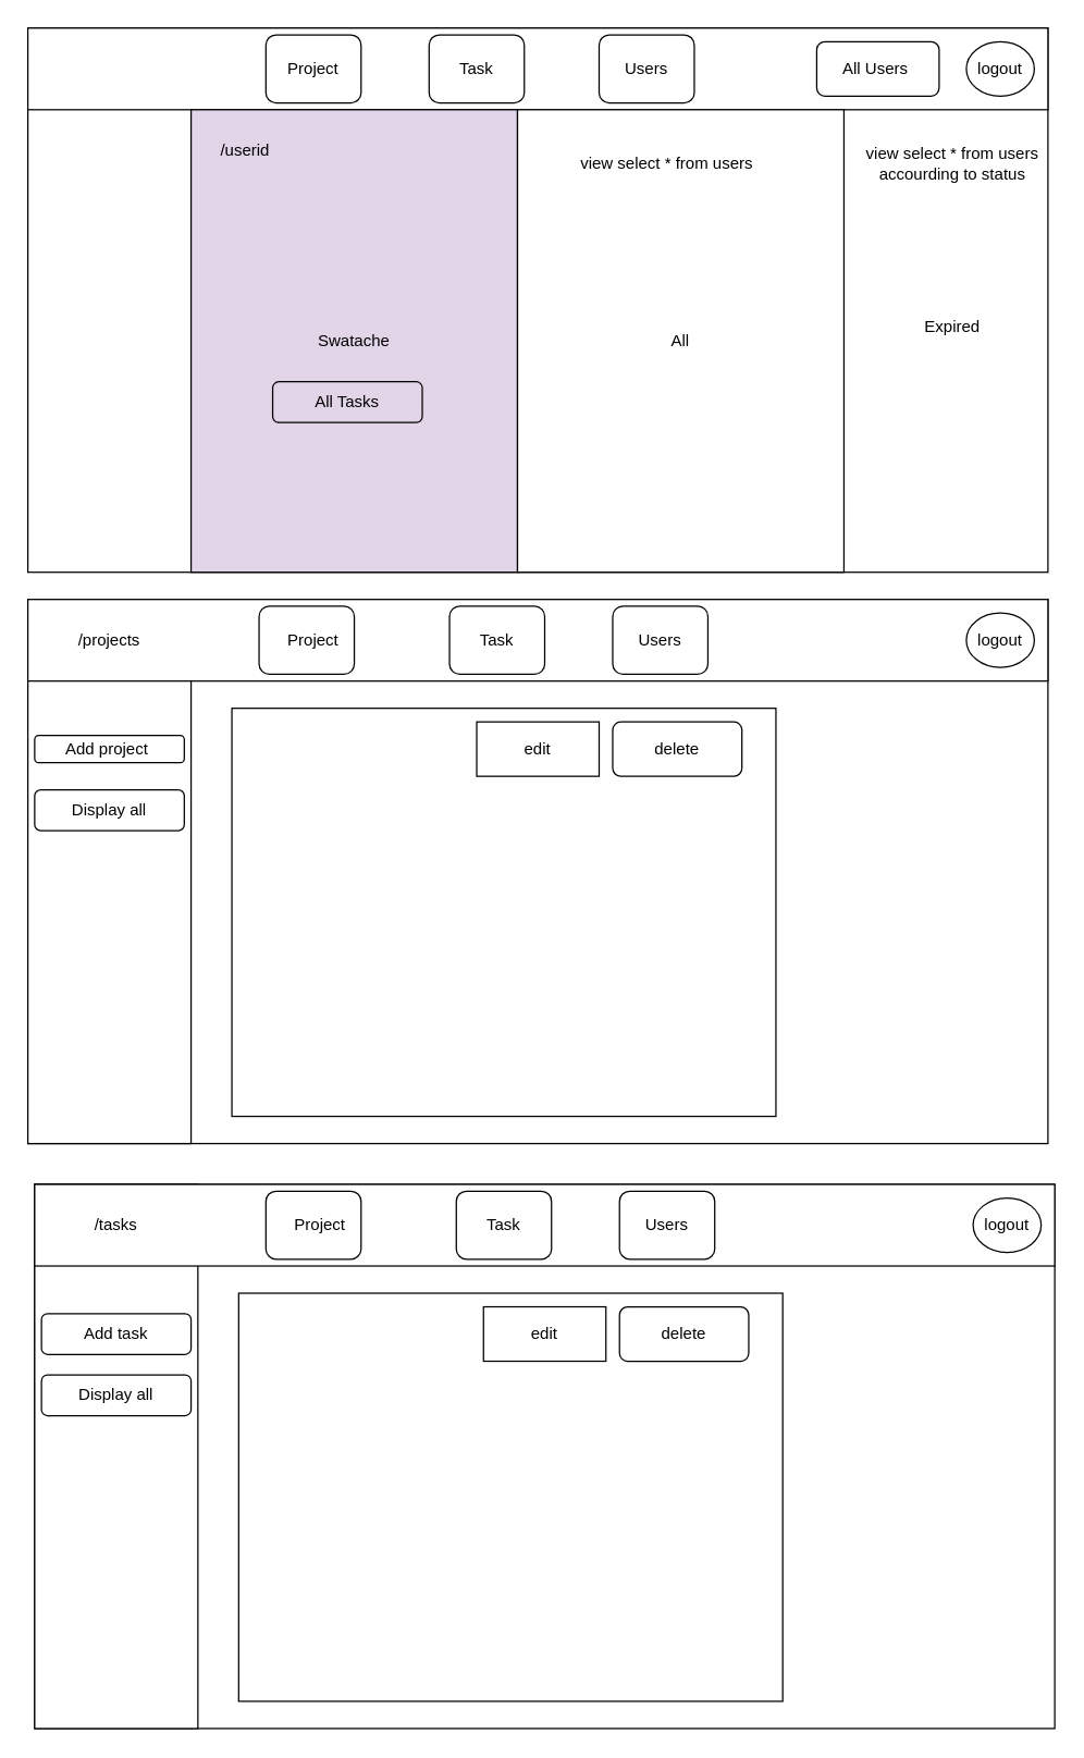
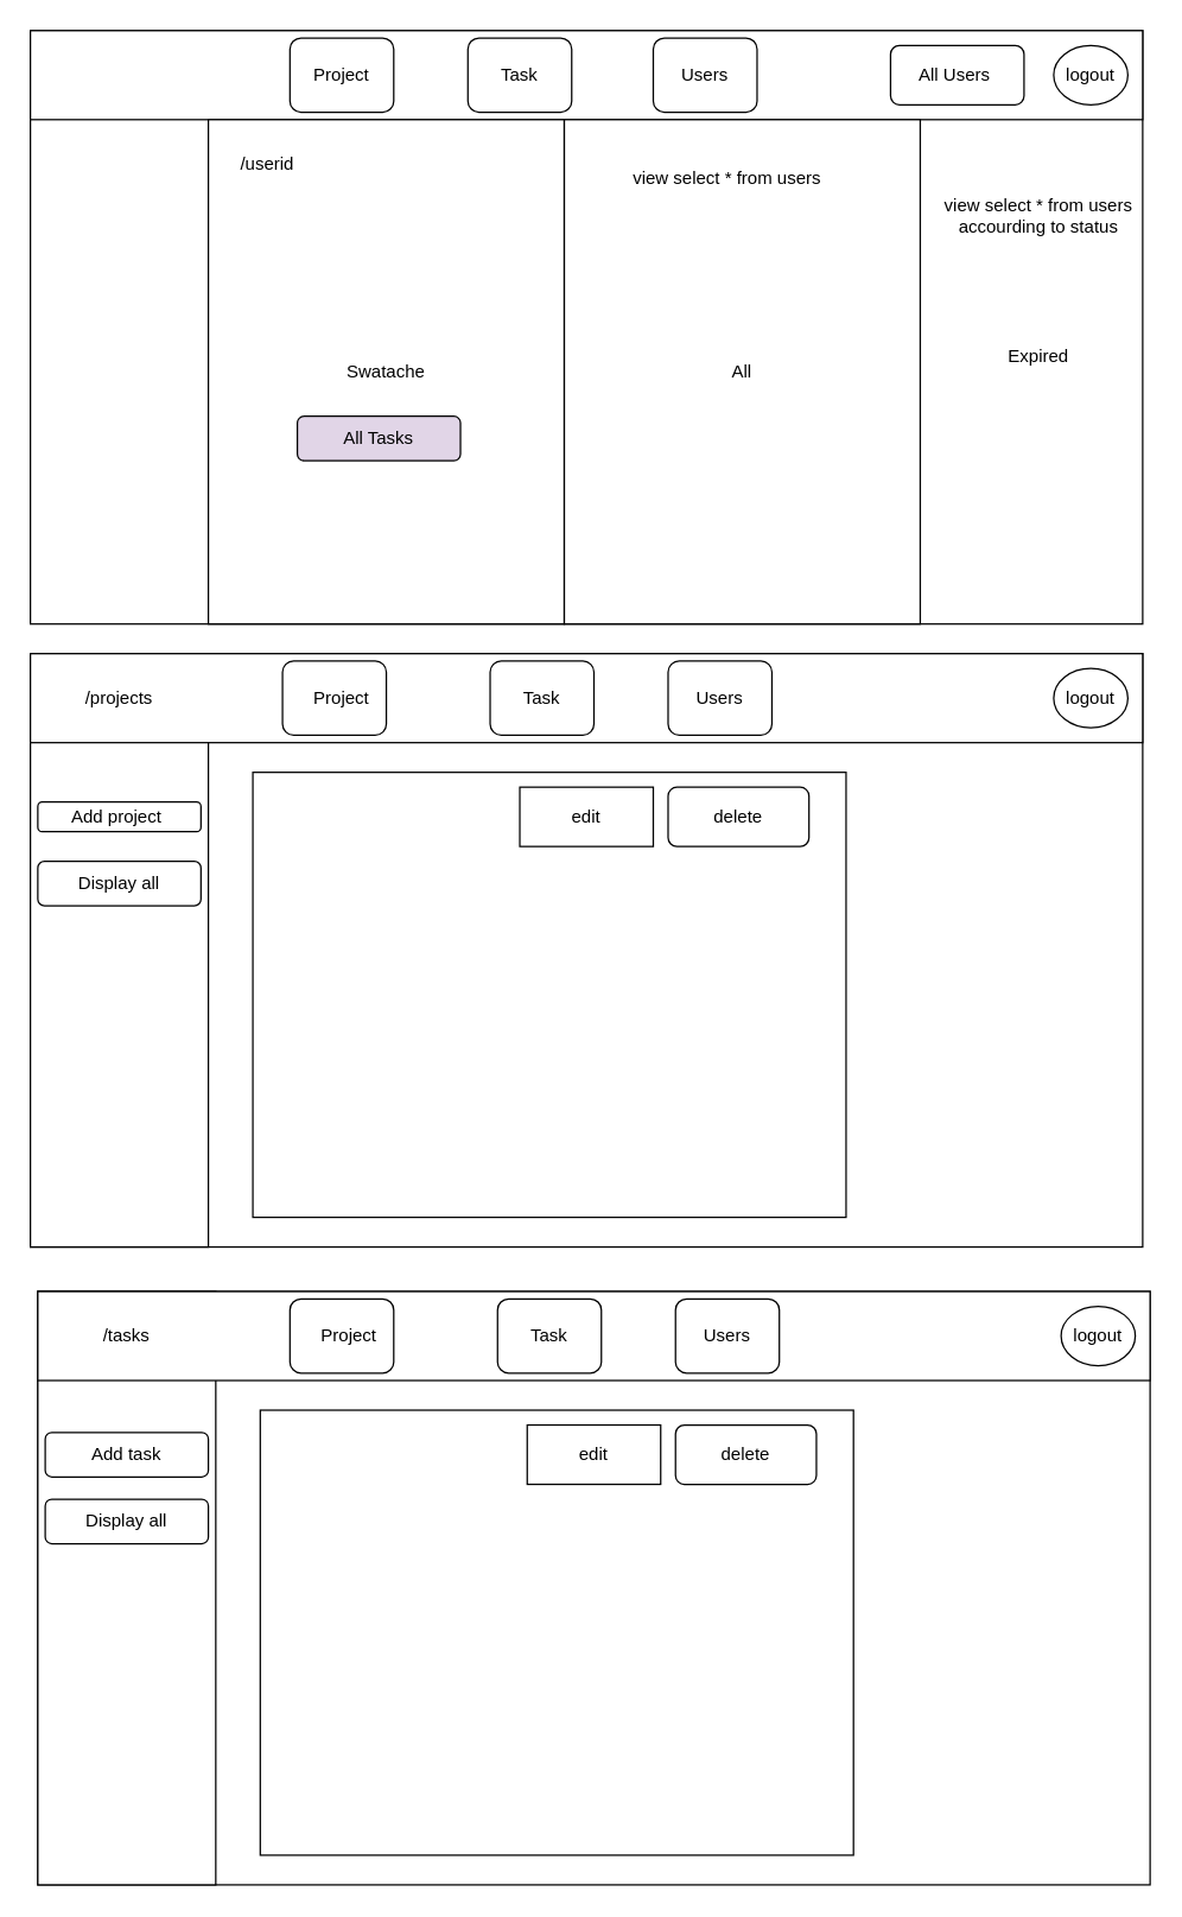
  <mxCell id="0" />
  <mxCell id="1" parent="0" />
  <mxCell id="2" value="" style="rounded=0;whiteSpace=wrap;html=1;" vertex="1" parent="1"><mxGeometry x="20" y="20" width="750" height="400" as="geometry" /></mxCell>
  <mxCell id="3" value="" style="rounded=0;whiteSpace=wrap;html=1;" vertex="1" parent="1"><mxGeometry x="20" y="20" width="750" height="60" as="geometry" /></mxCell>
  <mxCell id="4" value="" style="rounded=1;whiteSpace=wrap;html=1;" vertex="1" parent="1"><mxGeometry x="195" y="25" width="70" height="50" as="geometry" /></mxCell>
  <mxCell id="5" value="Project" style="text;html=1;strokeColor=none;fillColor=none;align=center;verticalAlign=middle;whiteSpace=wrap;rounded=0;" vertex="1" parent="1"><mxGeometry x="210" y="40" width="40" height="20" as="geometry" /></mxCell>
  <mxCell id="6" value="" style="rounded=1;whiteSpace=wrap;html=1;" vertex="1" parent="1"><mxGeometry x="315" y="25" width="70" height="50" as="geometry" /></mxCell>
  <mxCell id="7" value="Task" style="text;html=1;strokeColor=none;fillColor=none;align=center;verticalAlign=middle;whiteSpace=wrap;rounded=0;" vertex="1" parent="1"><mxGeometry x="330" y="40" width="40" height="20" as="geometry" /></mxCell>
  <mxCell id="8" value="Users" style="rounded=1;whiteSpace=wrap;html=1;" vertex="1" parent="1"><mxGeometry x="440" y="25" width="70" height="50" as="geometry" /></mxCell>
  <mxCell id="9" value="logout" style="ellipse;whiteSpace=wrap;html=1;" vertex="1" parent="1"><mxGeometry x="710" y="30" width="50" height="40" as="geometry" /></mxCell>
  <mxCell id="10" value="All Users&amp;nbsp;" style="rounded=1;whiteSpace=wrap;html=1;" vertex="1" parent="1"><mxGeometry x="600" y="30" width="90" height="40" as="geometry" /></mxCell>
- <mxCell id="11" value="Swatache" style="rounded=0;whiteSpace=wrap;html=1;fillColor=#e1d5e7;" vertex="1" parent="1"><mxGeometry x="140" y="80" width="240" height="340" as="geometry" /></mxCell>
+ <mxCell id="11" value="Swatache" style="rounded=0;whiteSpace=wrap;html=1;" vertex="1" parent="1"><mxGeometry x="140" y="80" width="240" height="340" as="geometry" /></mxCell>
  <mxCell id="12" value="All" style="rounded=0;whiteSpace=wrap;html=1;" vertex="1" parent="1"><mxGeometry x="380" y="80" width="240" height="340" as="geometry" /></mxCell>
  <mxCell id="13" value="Expired" style="text;html=1;strokeColor=none;fillColor=none;align=center;verticalAlign=middle;whiteSpace=wrap;rounded=0;" vertex="1" parent="1"><mxGeometry x="680" y="230" width="40" height="20" as="geometry" /></mxCell>
  <mxCell id="14" value="" style="rounded=0;whiteSpace=wrap;html=1;" vertex="1" parent="1"><mxGeometry x="20" y="440" width="750" height="400" as="geometry" /></mxCell>
  <mxCell id="15" value="" style="rounded=0;whiteSpace=wrap;html=1;" vertex="1" parent="1"><mxGeometry x="20" y="440" width="120" height="400" as="geometry" /></mxCell>
  <mxCell id="16" value="" style="rounded=0;whiteSpace=wrap;html=1;" vertex="1" parent="1"><mxGeometry x="20" y="440" width="750" height="60" as="geometry" /></mxCell>
  <mxCell id="17" value="" style="rounded=1;whiteSpace=wrap;html=1;" vertex="1" parent="1"><mxGeometry x="190" y="445" width="70" height="50" as="geometry" /></mxCell>
  <mxCell id="18" value="Project" style="text;html=1;strokeColor=none;fillColor=none;align=center;verticalAlign=middle;whiteSpace=wrap;rounded=0;" vertex="1" parent="1"><mxGeometry x="210" y="460" width="40" height="20" as="geometry" /></mxCell>
  <mxCell id="19" value="" style="rounded=1;whiteSpace=wrap;html=1;" vertex="1" parent="1"><mxGeometry x="330" y="445" width="70" height="50" as="geometry" /></mxCell>
  <mxCell id="20" value="Task" style="text;html=1;strokeColor=none;fillColor=none;align=center;verticalAlign=middle;whiteSpace=wrap;rounded=0;" vertex="1" parent="1"><mxGeometry x="345" y="460" width="40" height="20" as="geometry" /></mxCell>
  <mxCell id="21" value="Users" style="rounded=1;whiteSpace=wrap;html=1;" vertex="1" parent="1"><mxGeometry x="450" y="445" width="70" height="50" as="geometry" /></mxCell>
  <mxCell id="22" value="logout" style="ellipse;whiteSpace=wrap;html=1;" vertex="1" parent="1"><mxGeometry x="710" y="450" width="50" height="40" as="geometry" /></mxCell>
  <mxCell id="23" value="Add project&amp;nbsp;" style="rounded=1;whiteSpace=wrap;html=1;" vertex="1" parent="1"><mxGeometry x="25" y="540" width="110" height="20" as="geometry" /></mxCell>
  <mxCell id="24" value="All Tasks" style="rounded=1;whiteSpace=wrap;html=1;fillColor=#e1d5e7;" vertex="1" parent="1"><mxGeometry x="200" y="280" width="110" height="30" as="geometry" /></mxCell>
  <mxCell id="25" value="/projects" style="text;html=1;strokeColor=none;fillColor=none;align=center;verticalAlign=middle;whiteSpace=wrap;rounded=0;" vertex="1" parent="1"><mxGeometry x="60" y="460" width="40" height="20" as="geometry" /></mxCell>
  <mxCell id="26" value="Display all" style="rounded=1;whiteSpace=wrap;html=1;" vertex="1" parent="1"><mxGeometry x="25" y="580" width="110" height="30" as="geometry" /></mxCell>
  <mxCell id="27" value="" style="rounded=0;whiteSpace=wrap;html=1;" vertex="1" parent="1"><mxGeometry x="170" y="520" width="400" height="300" as="geometry" /></mxCell>
  <mxCell id="28" value="delete" style="rounded=1;whiteSpace=wrap;html=1;" vertex="1" parent="1"><mxGeometry x="450" y="530" width="95" height="40" as="geometry" /></mxCell>
  <mxCell id="29" value="edit" style="rounded=0;whiteSpace=wrap;html=1;" vertex="1" parent="1"><mxGeometry x="350" y="530" width="90" height="40" as="geometry" /></mxCell>
  <mxCell id="30" value="" style="rounded=0;whiteSpace=wrap;html=1;" vertex="1" parent="1"><mxGeometry x="25" y="870" width="750" height="400" as="geometry" /></mxCell>
  <mxCell id="31" value="" style="rounded=0;whiteSpace=wrap;html=1;" vertex="1" parent="1"><mxGeometry x="25" y="870" width="120" height="400" as="geometry" /></mxCell>
  <mxCell id="32" value="" style="rounded=0;whiteSpace=wrap;html=1;" vertex="1" parent="1"><mxGeometry x="25" y="870" width="750" height="60" as="geometry" /></mxCell>
  <mxCell id="33" value="" style="rounded=1;whiteSpace=wrap;html=1;" vertex="1" parent="1"><mxGeometry x="195" y="875" width="70" height="50" as="geometry" /></mxCell>
  <mxCell id="34" value="Project" style="text;html=1;strokeColor=none;fillColor=none;align=center;verticalAlign=middle;whiteSpace=wrap;rounded=0;" vertex="1" parent="1"><mxGeometry x="215" y="890" width="40" height="20" as="geometry" /></mxCell>
  <mxCell id="35" value="" style="rounded=1;whiteSpace=wrap;html=1;" vertex="1" parent="1"><mxGeometry x="335" y="875" width="70" height="50" as="geometry" /></mxCell>
  <mxCell id="36" value="Task" style="text;html=1;strokeColor=none;fillColor=none;align=center;verticalAlign=middle;whiteSpace=wrap;rounded=0;" vertex="1" parent="1"><mxGeometry x="350" y="890" width="40" height="20" as="geometry" /></mxCell>
  <mxCell id="37" value="Users" style="rounded=1;whiteSpace=wrap;html=1;" vertex="1" parent="1"><mxGeometry x="455" y="875" width="70" height="50" as="geometry" /></mxCell>
  <mxCell id="38" value="logout" style="ellipse;whiteSpace=wrap;html=1;" vertex="1" parent="1"><mxGeometry x="715" y="880" width="50" height="40" as="geometry" /></mxCell>
  <mxCell id="39" value="Add task" style="rounded=1;whiteSpace=wrap;html=1;" vertex="1" parent="1"><mxGeometry x="30" y="965" width="110" height="30" as="geometry" /></mxCell>
  <mxCell id="40" value="/tasks" style="text;html=1;strokeColor=none;fillColor=none;align=center;verticalAlign=middle;whiteSpace=wrap;rounded=0;" vertex="1" parent="1"><mxGeometry x="65" y="890" width="40" height="20" as="geometry" /></mxCell>
  <mxCell id="41" value="Display all" style="rounded=1;whiteSpace=wrap;html=1;" vertex="1" parent="1"><mxGeometry x="30" y="1010" width="110" height="30" as="geometry" /></mxCell>
  <mxCell id="42" value="" style="rounded=0;whiteSpace=wrap;html=1;" vertex="1" parent="1"><mxGeometry x="175" y="950" width="400" height="300" as="geometry" /></mxCell>
  <mxCell id="43" value="delete" style="rounded=1;whiteSpace=wrap;html=1;" vertex="1" parent="1"><mxGeometry x="455" y="960" width="95" height="40" as="geometry" /></mxCell>
  <mxCell id="44" value="edit" style="rounded=0;whiteSpace=wrap;html=1;" vertex="1" parent="1"><mxGeometry x="355" y="960" width="90" height="40" as="geometry" /></mxCell>
  <mxCell id="45" value="/userid&lt;br&gt;" style="text;html=1;strokeColor=none;fillColor=none;align=center;verticalAlign=middle;whiteSpace=wrap;rounded=0;" vertex="1" parent="1"><mxGeometry x="160" y="100" width="40" height="20" as="geometry" /></mxCell>
  <mxCell id="46" value="view select * from users" style="text;html=1;strokeColor=none;fillColor=none;align=center;verticalAlign=middle;whiteSpace=wrap;rounded=0;" vertex="1" parent="1"><mxGeometry x="425" y="110" width="130" height="20" as="geometry" /></mxCell>
- <mxCell id="47" value="view select * from users accourding to status" style="text;html=1;strokeColor=none;fillColor=none;align=center;verticalAlign=middle;whiteSpace=wrap;rounded=0;" vertex="1" parent="1"><mxGeometry x="635" y="110" width="130" height="20" as="geometry" /></mxCell>
+ <mxCell id="47" value="view select * from users accourding to status" style="text;html=1;strokeColor=none;fillColor=none;align=center;verticalAlign=middle;whiteSpace=wrap;rounded=0;" vertex="1" parent="1"><mxGeometry x="635" y="135" width="130" height="20" as="geometry" /></mxCell>
